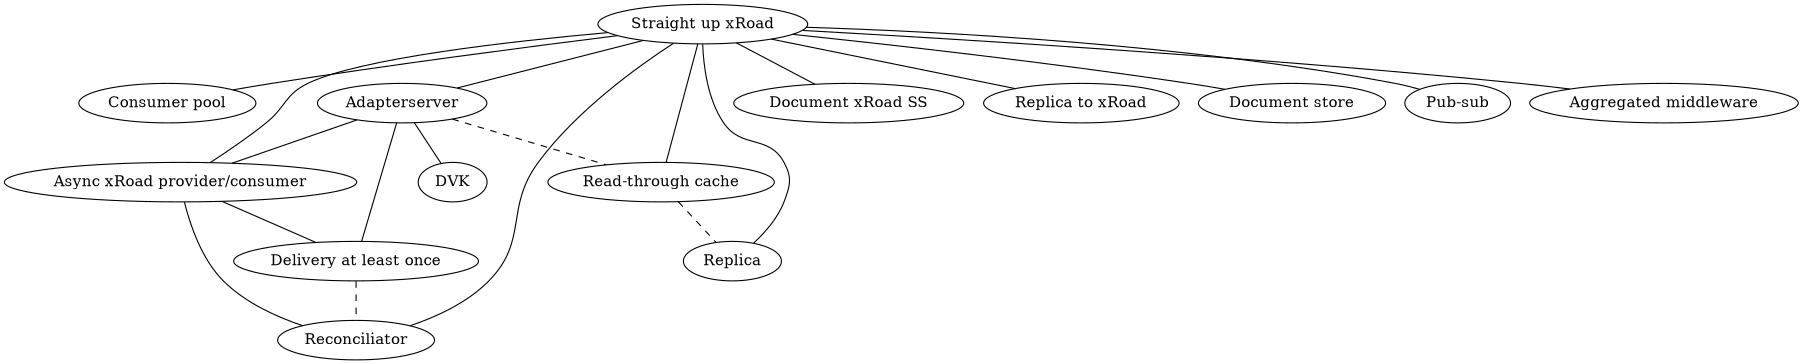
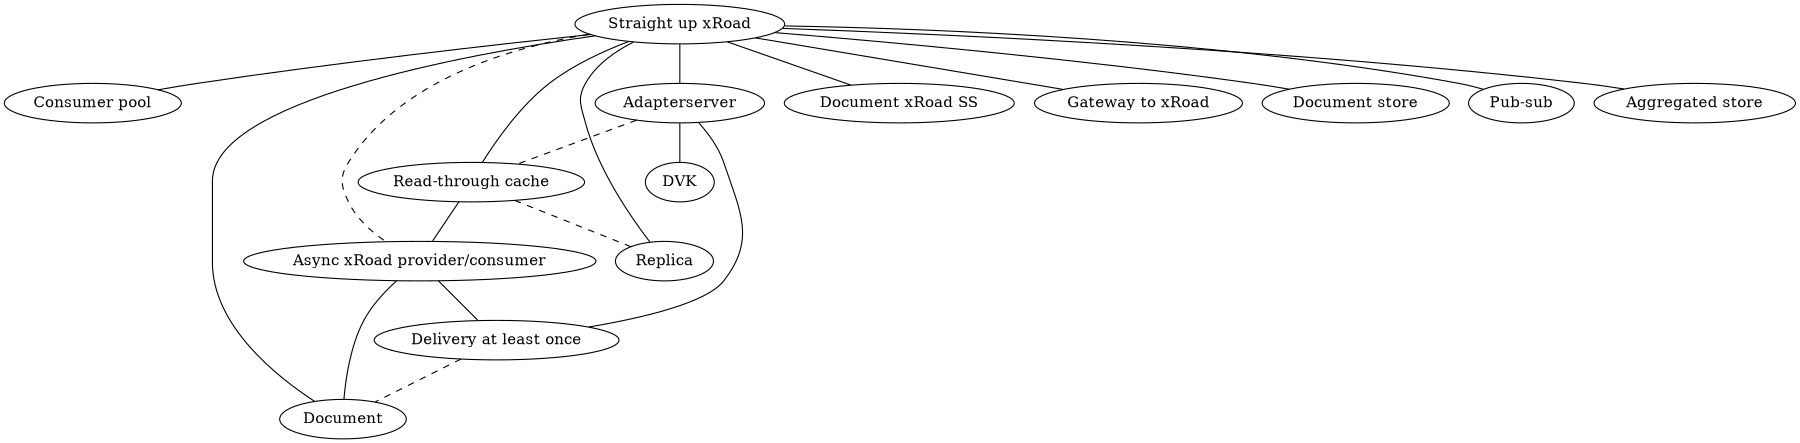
  graph {
    splines=true
    "Straight up xRoad"
    "Consumer pool"
    Adapterserver
    "Async xRoad provider/consumer"
    n5 [label="Document xRoad SS"]
-   "Gateway to xRoad" [label="Replica to xRoad"]
-   Reconciliator
+   "Gateway to xRoad"
+   Reconciliator [label=Document]
    "Document store"
    Replica
    "Read-through cache"
    "Pub-sub"
-   "Aggregated middleware"
+   "Aggregated middleware" [label="Aggregated store"]
    DVK
    "Delivery at least once"
    "Straight up xRoad" -- "Consumer pool"
    "Straight up xRoad" -- Adapterserver
-   "Straight up xRoad" -- "Async xRoad provider/consumer"
+   "Straight up xRoad" -- "Async xRoad provider/consumer" [style=dashed]
    "Straight up xRoad" -- n5
    "Straight up xRoad" -- "Gateway to xRoad"
    "Straight up xRoad" -- Reconciliator
    "Straight up xRoad" -- "Document store"
    "Straight up xRoad" -- Replica
    "Straight up xRoad" -- "Read-through cache"
    "Straight up xRoad" -- "Pub-sub"
    "Straight up xRoad" -- "Aggregated middleware"
-   Adapterserver -- "Async xRoad provider/consumer"
+   "Read-through cache" -- "Async xRoad provider/consumer"
    Adapterserver -- "Read-through cache" [style=dashed]
    Adapterserver -- DVK
    Adapterserver -- "Delivery at least once"
    "Async xRoad provider/consumer" -- "Delivery at least once"
    Reconciliator -- "Async xRoad provider/consumer"
    "Read-through cache" -- Replica [style=dashed]
    "Delivery at least once" -- Reconciliator [style=dashed]
  }
